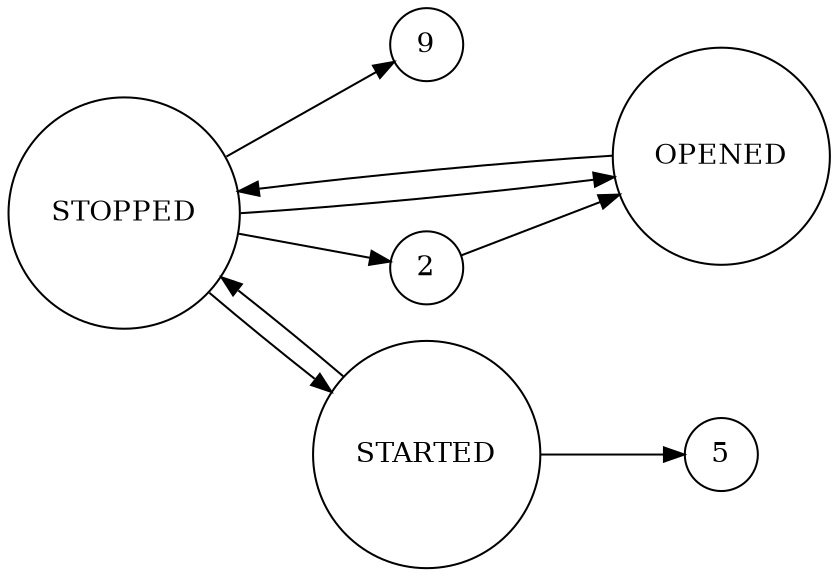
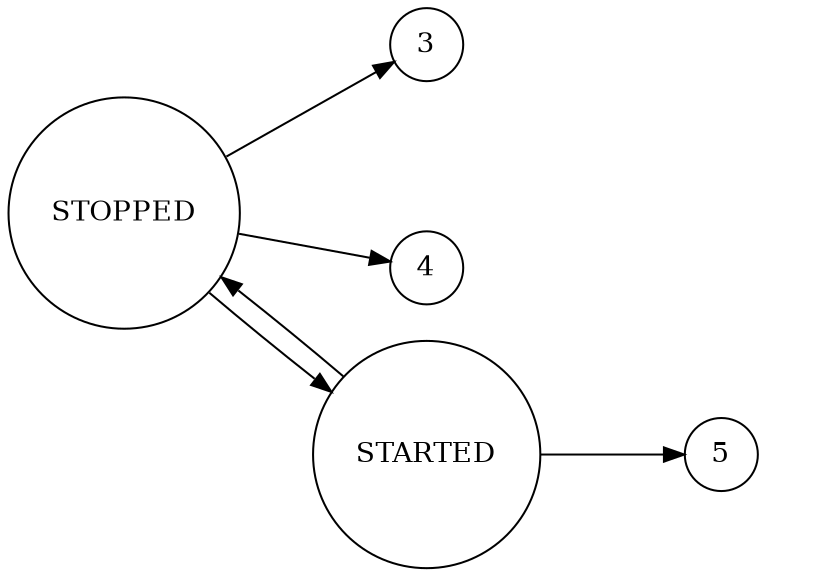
  digraph {
    rankdir=LR
    node [isInitial=false kind=ACCEPTING shape=circle]
    edge [letter=alarm]
    n1 [isInitial=true label=STOPPED]
-   3 [label=9]
-   n3 [label=OPENED]
+   3
    n4 [label=STARTED]
-   4 [label=2]
+   4
    5
    n1 -> 3
-   n1 -> n3 [letter=open]
    n1 -> n4 [letter=start]
    n1 -> 4 [letter=stop]
-   n3 -> n1 [letter=close]
    n4 -> n1 [letter=stop]
    n4 -> 5
-   4 -> n3 [letter=eopen]
  }
